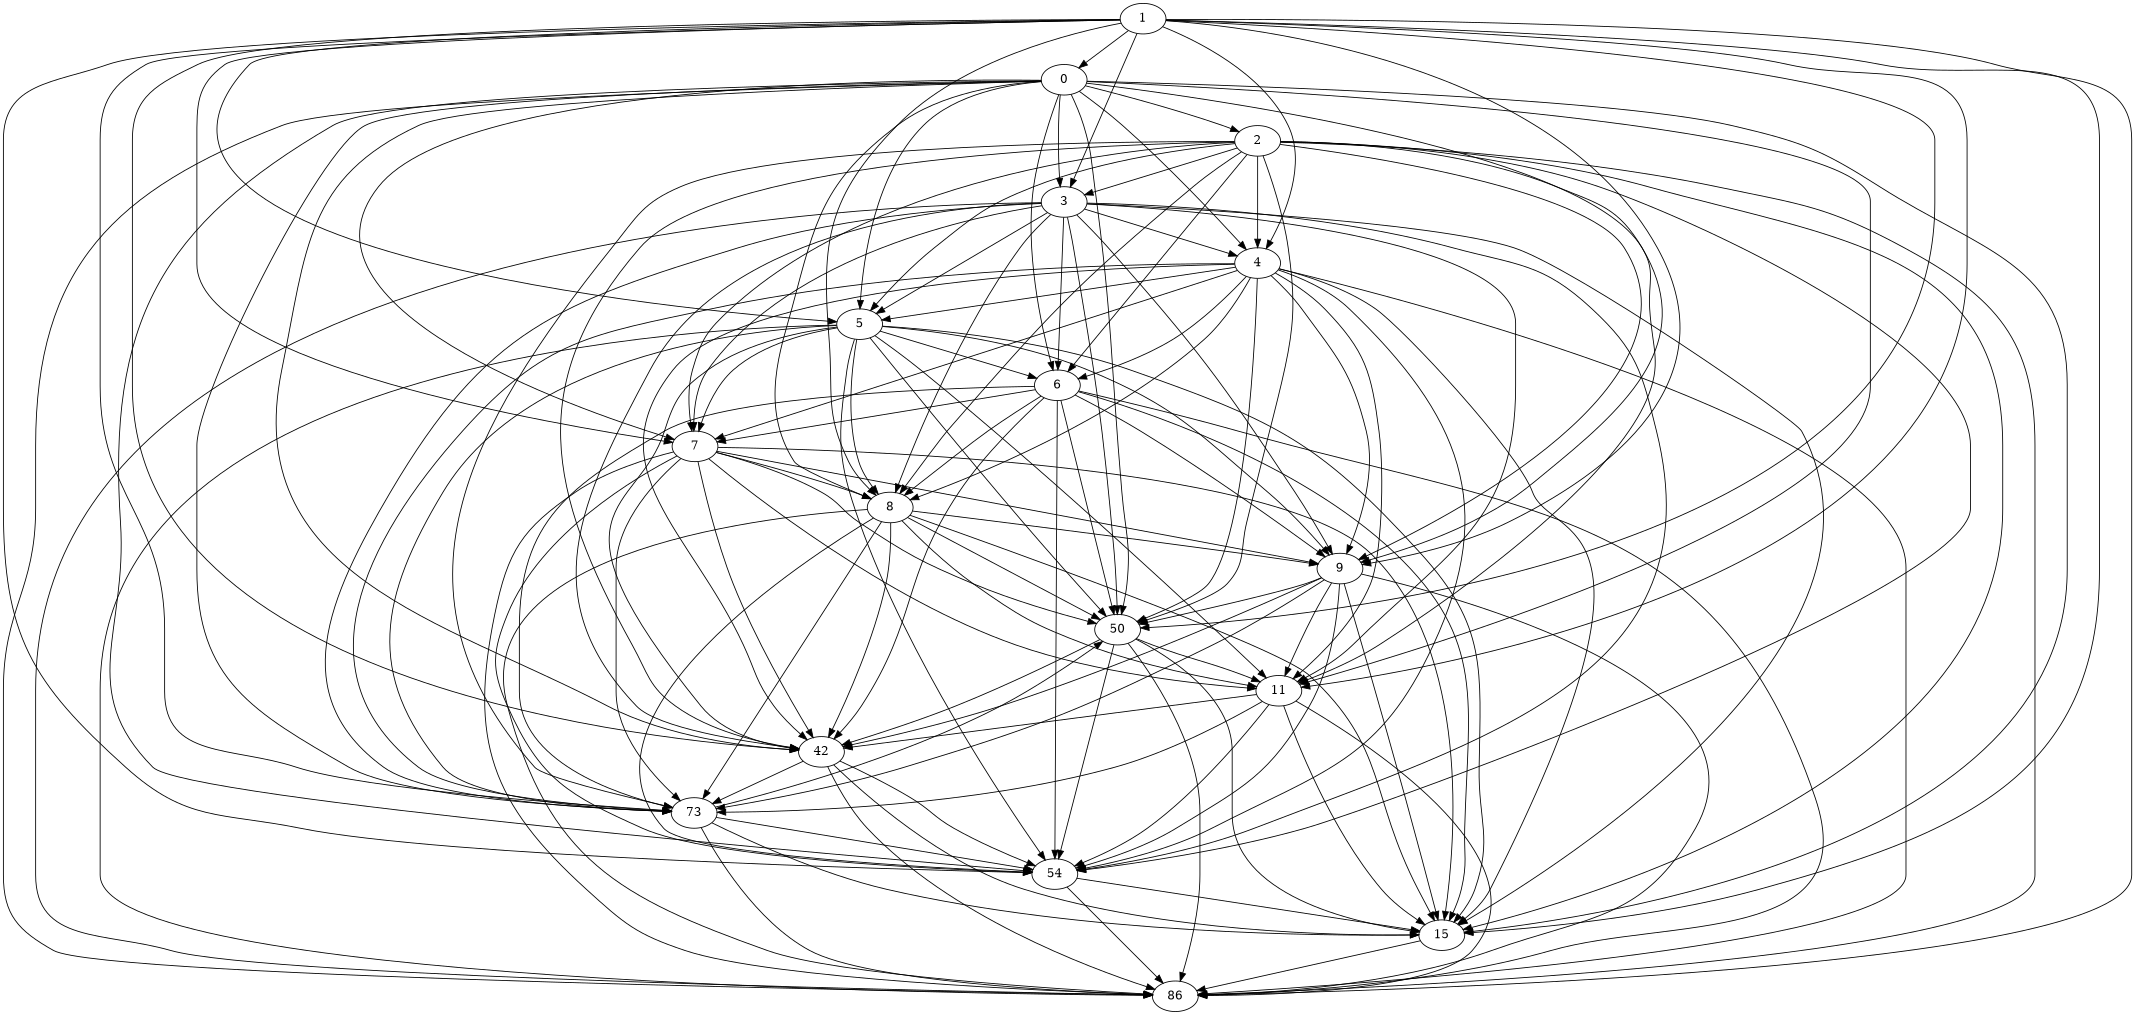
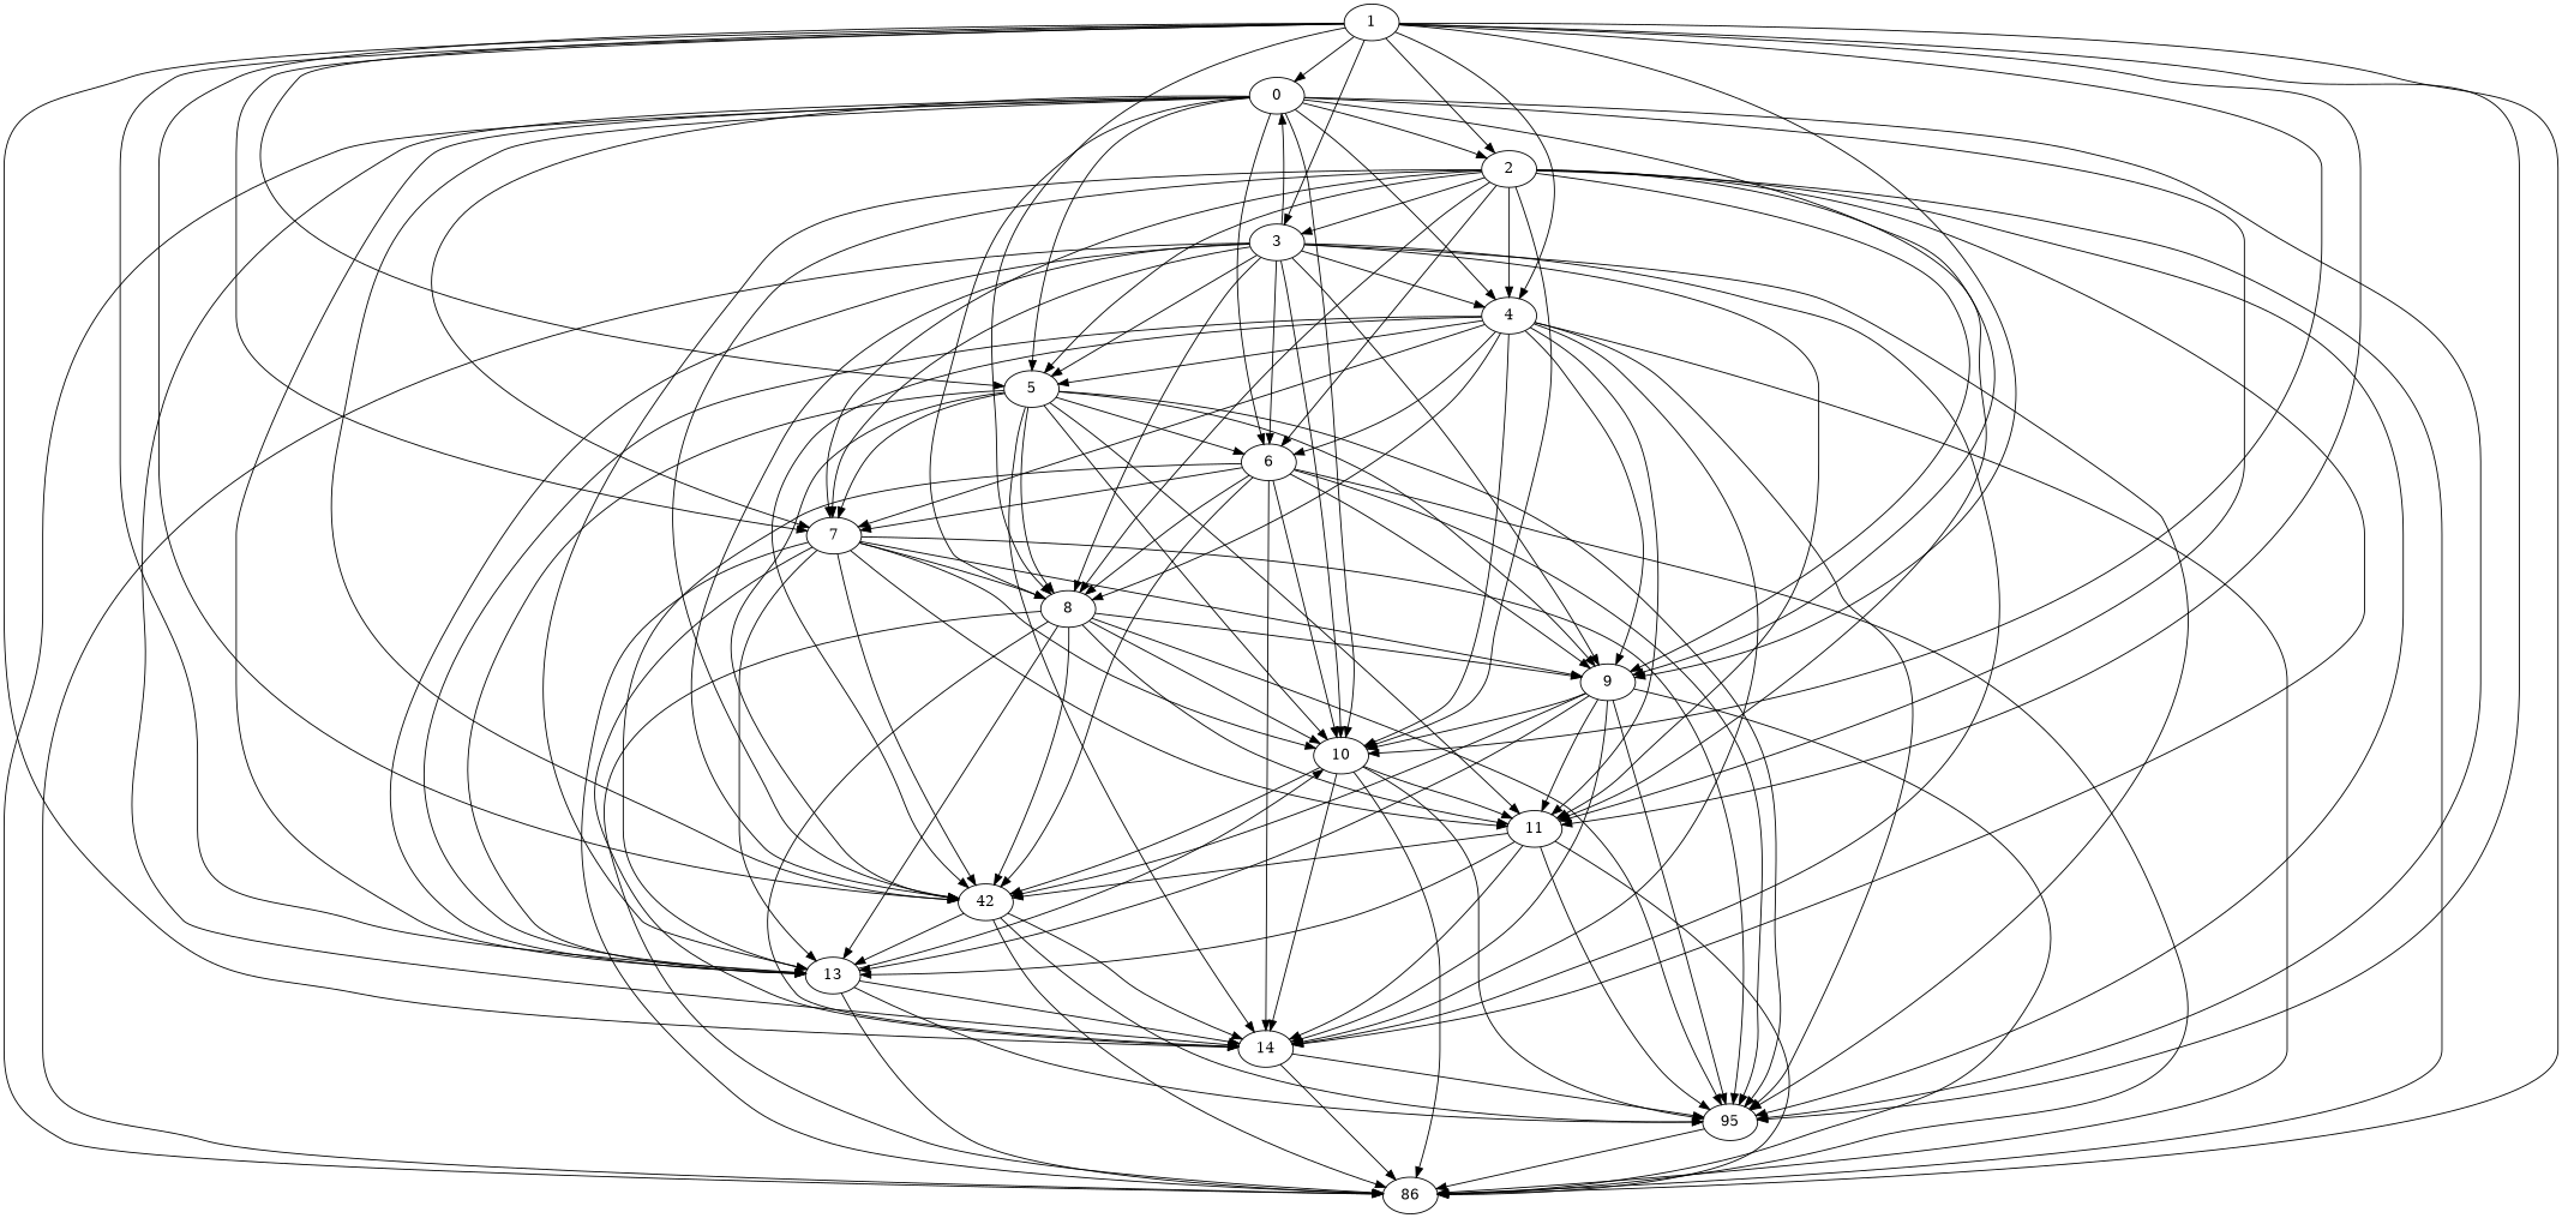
  digraph {
    0
    2
    3
    4
    5
    6
    7
    8
    9
-   10 [label=50]
+   10
    11
    n12 [label=42]
-   13 [label=73]
-   14 [label=54]
-   15
+   13
+   14
+   15 [label=95]
    n16 [label=86]
    1
    0 -> 2
-   0 -> 3
+   3 -> 0
    0 -> 4
    0 -> 5
    0 -> 6
    0 -> 7
    0 -> 8
    0 -> 9
    0 -> 10
    0 -> 11
    0 -> n12
    0 -> 13
    0 -> 14
    0 -> 15
    0 -> n16
    2 -> 3
    2 -> 4
    2 -> 5
    2 -> 6
    2 -> 7
    2 -> 8
    2 -> 9
    2 -> 10
    2 -> 11
    2 -> n12
    2 -> 13
    2 -> 14
    2 -> 15
    2 -> n16
    3 -> 4
    3 -> 5
    3 -> 6
    3 -> 7
    3 -> 8
    3 -> 9
    3 -> 10
    3 -> 11
    3 -> n12
    3 -> 13
    3 -> 14
    3 -> 15
    3 -> n16
    4 -> 5
    4 -> 6
    4 -> 7
    4 -> 8
    4 -> 9
    4 -> 10
    4 -> 11
    4 -> n12
    4 -> 13
    4 -> 14
    4 -> 15
    4 -> n16
    5 -> 6
    5 -> 7
    5 -> 8
    5 -> 9
    5 -> 10
    5 -> 11
    5 -> n12
    5 -> 13
    5 -> 14
    5 -> 15
-   5 -> n16
    6 -> 7
    6 -> 8
    6 -> 9
    6 -> 10
    6 -> n12
    6 -> 13
    6 -> 14
    6 -> 15
    6 -> n16
    7 -> 8
    7 -> 9
    7 -> 10
    7 -> 11
    7 -> n12
    7 -> 13
    7 -> 14
    7 -> 15
    7 -> n16
    8 -> 9
    8 -> 10
    8 -> 11
    8 -> n12
    8 -> 13
    8 -> 14
    8 -> 15
    8 -> n16
    9 -> 10
    9 -> 11
    9 -> n12
    9 -> 13
    9 -> 14
    9 -> 15
    9 -> n16
    10 -> 11
    10 -> n12
    10 -> 14
    10 -> 15
    10 -> n16
    11 -> n12
    11 -> 13
    11 -> 14
    11 -> 15
    11 -> n16
    n12 -> 13
    n12 -> 14
    n12 -> 15
    n12 -> n16
    13 -> 10
    13 -> 14
    13 -> 15
    13 -> n16
    14 -> 15
    14 -> n16
    15 -> n16
    1 -> 0
+   1 -> 2
    1 -> 3
    1 -> 4
    1 -> 5
    1 -> 7
    1 -> 8
    1 -> 9
    1 -> 10
    1 -> 11
    1 -> n12
    1 -> 13
    1 -> 14
    1 -> 15
    1 -> n16
  }
